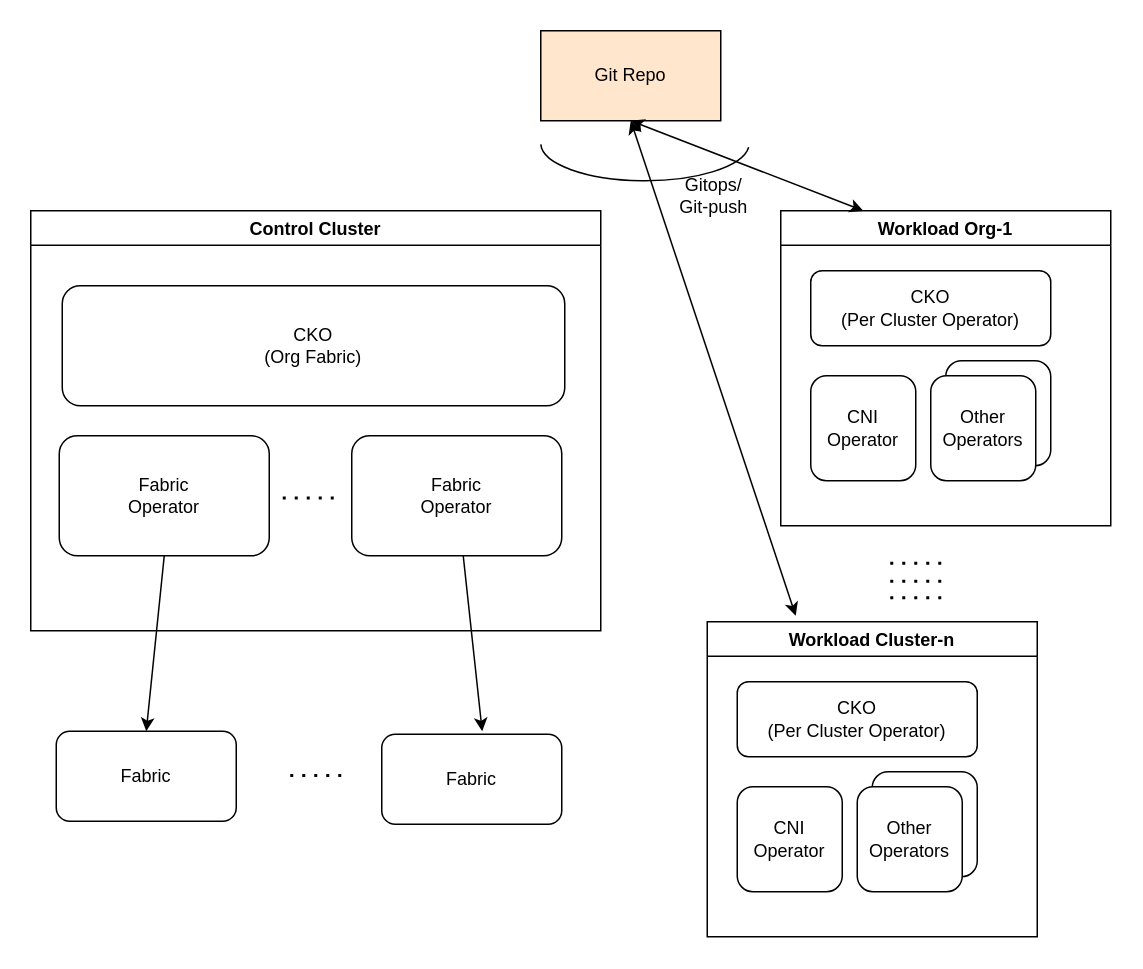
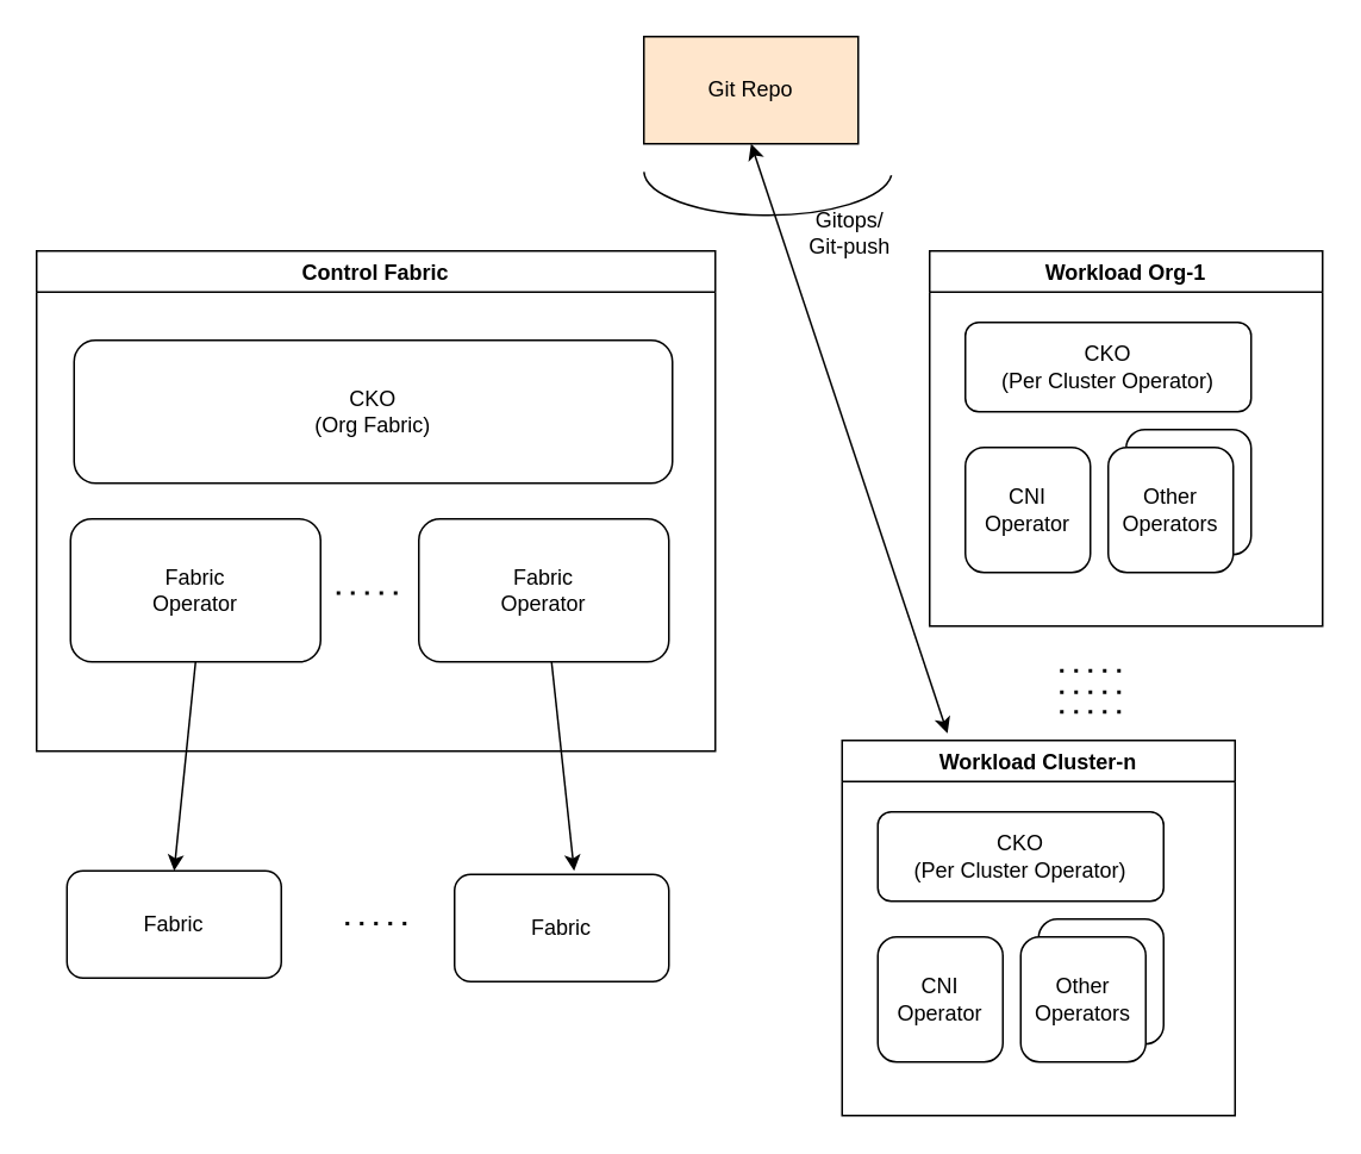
  <mxCell id="0" />
  <mxCell id="1" parent="0" />
- <mxCell id="2" value="Control Cluster" style="swimlane;" vertex="1" parent="1"><mxGeometry x="20" y="140" width="380" height="280" as="geometry"><mxRectangle x="70" y="240" width="130" height="30" as="alternateBounds" /></mxGeometry></mxCell>
+ <mxCell id="2" value="Control Fabric" style="swimlane;" vertex="1" parent="1"><mxGeometry x="20" y="140" width="380" height="280" as="geometry"><mxRectangle x="70" y="240" width="130" height="30" as="alternateBounds" /></mxGeometry></mxCell>
  <mxCell id="3" value="Fabric&lt;br&gt;Operator" style="rounded=1;whiteSpace=wrap;html=1;" vertex="1" parent="2"><mxGeometry x="19" y="150" width="140" height="80" as="geometry" /></mxCell>
  <mxCell id="4" value="CKO&lt;br&gt;(Org Fabric)" style="rounded=1;whiteSpace=wrap;html=1;" vertex="1" parent="2"><mxGeometry x="21" y="50" width="335" height="80" as="geometry" /></mxCell>
  <mxCell id="5" value="Fabric&lt;br&gt;Operator" style="rounded=1;whiteSpace=wrap;html=1;" vertex="1" parent="2"><mxGeometry x="214" y="150" width="140" height="80" as="geometry" /></mxCell>
  <mxCell id="6" value="" style="endArrow=none;dashed=1;html=1;dashPattern=1 3;strokeWidth=2;rounded=0;" edge="1" parent="2"><mxGeometry width="50" height="50" relative="1" as="geometry"><mxPoint x="168" y="191.5" as="sourcePoint" /><mxPoint x="208" y="191.5" as="targetPoint" /></mxGeometry></mxCell>
  <mxCell id="7" value="Fabric" style="rounded=1;whiteSpace=wrap;html=1;" vertex="1" parent="1"><mxGeometry x="254" y="489" width="120" height="60" as="geometry" /></mxCell>
  <mxCell id="8" value="Workload Org-1" style="swimlane;" vertex="1" parent="1"><mxGeometry x="520" y="140" width="220" height="210" as="geometry" /></mxCell>
  <mxCell id="9" value="CKO&lt;br&gt;(Per Cluster Operator)" style="rounded=1;whiteSpace=wrap;html=1;" vertex="1" parent="8"><mxGeometry x="20" y="40" width="160" height="50" as="geometry" /></mxCell>
  <mxCell id="10" value="CNI Operator" style="rounded=1;whiteSpace=wrap;html=1;" vertex="1" parent="8"><mxGeometry x="20" y="110" width="70" height="70" as="geometry" /></mxCell>
  <mxCell id="11" value="CNI Operator" style="rounded=1;whiteSpace=wrap;html=1;" vertex="1" parent="8"><mxGeometry x="110" y="100" width="70" height="70" as="geometry" /></mxCell>
  <mxCell id="12" value="Other Operators" style="rounded=1;whiteSpace=wrap;html=1;" vertex="1" parent="8"><mxGeometry x="100" y="110" width="70" height="70" as="geometry" /></mxCell>
  <mxCell id="13" value="Workload Cluster-n" style="swimlane;" vertex="1" parent="1"><mxGeometry x="471" y="414" width="220" height="210" as="geometry" /></mxCell>
  <mxCell id="14" value="CKO&lt;br&gt;(Per Cluster Operator)" style="rounded=1;whiteSpace=wrap;html=1;" vertex="1" parent="13"><mxGeometry x="20" y="40" width="160" height="50" as="geometry" /></mxCell>
  <mxCell id="15" value="CNI Operator" style="rounded=1;whiteSpace=wrap;html=1;" vertex="1" parent="13"><mxGeometry x="20" y="110" width="70" height="70" as="geometry" /></mxCell>
  <mxCell id="16" value="CNI Operator" style="rounded=1;whiteSpace=wrap;html=1;" vertex="1" parent="13"><mxGeometry x="110" y="100" width="70" height="70" as="geometry" /></mxCell>
  <mxCell id="17" value="Other Operators" style="rounded=1;whiteSpace=wrap;html=1;" vertex="1" parent="13"><mxGeometry x="100" y="110" width="70" height="70" as="geometry" /></mxCell>
  <mxCell id="18" value="" style="endArrow=none;dashed=1;html=1;dashPattern=1 3;strokeWidth=2;rounded=0;" edge="1" parent="1"><mxGeometry width="50" height="50" relative="1" as="geometry"><mxPoint x="593" y="375" as="sourcePoint" /><mxPoint x="633" y="375" as="targetPoint" /></mxGeometry></mxCell>
  <mxCell id="19" value="" style="endArrow=none;dashed=1;html=1;dashPattern=1 3;strokeWidth=2;rounded=0;" edge="1" parent="1"><mxGeometry width="50" height="50" relative="1" as="geometry"><mxPoint x="593" y="387" as="sourcePoint" /><mxPoint x="633" y="387" as="targetPoint" /></mxGeometry></mxCell>
  <mxCell id="20" value="" style="endArrow=none;dashed=1;html=1;dashPattern=1 3;strokeWidth=2;rounded=0;" edge="1" parent="1"><mxGeometry width="50" height="50" relative="1" as="geometry"><mxPoint x="593" y="398" as="sourcePoint" /><mxPoint x="633" y="398" as="targetPoint" /></mxGeometry></mxCell>
  <mxCell id="21" value="Fabric" style="rounded=1;whiteSpace=wrap;html=1;" vertex="1" parent="1"><mxGeometry x="37" y="487" width="120" height="60" as="geometry" /></mxCell>
  <mxCell id="22" value="" style="endArrow=classic;html=1;rounded=0;entryX=0.558;entryY=-0.033;entryDx=0;entryDy=0;entryPerimeter=0;" edge="1" parent="1" source="5" target="7"><mxGeometry width="50" height="50" relative="1" as="geometry"><mxPoint x="370" y="370" as="sourcePoint" /><mxPoint x="420" y="320" as="targetPoint" /></mxGeometry></mxCell>
  <mxCell id="23" value="" style="endArrow=classic;html=1;rounded=0;entryX=0.5;entryY=0;entryDx=0;entryDy=0;exitX=0.5;exitY=1;exitDx=0;exitDy=0;" edge="1" parent="1" source="3" target="21"><mxGeometry width="50" height="50" relative="1" as="geometry"><mxPoint x="286.94" y="391.04" as="sourcePoint" /><mxPoint x="351.96" y="518.02" as="targetPoint" /></mxGeometry></mxCell>
  <mxCell id="24" value="" style="endArrow=none;dashed=1;html=1;dashPattern=1 3;strokeWidth=2;rounded=0;" edge="1" parent="1"><mxGeometry width="50" height="50" relative="1" as="geometry"><mxPoint x="193" y="516.5" as="sourcePoint" /><mxPoint x="233" y="516.5" as="targetPoint" /></mxGeometry></mxCell>
  <mxCell id="25" value="Git Repo" style="rounded=0;whiteSpace=wrap;html=1;fillColor=#ffe6cc;" vertex="1" parent="1"><mxGeometry x="360" y="20" width="120" height="60" as="geometry" /></mxCell>
- <mxCell id="26" value="" style="endArrow=classic;startArrow=classic;html=1;rounded=0;entryX=0.5;entryY=1;entryDx=0;entryDy=0;exitX=0.25;exitY=0;exitDx=0;exitDy=0;" edge="1" parent="1" source="8" target="25"><mxGeometry width="50" height="50" relative="1" as="geometry"><mxPoint x="274.9" y="200" as="sourcePoint" /><mxPoint x="430" y="90" as="targetPoint" /></mxGeometry></mxCell>
  <mxCell id="27" value="" style="endArrow=classic;startArrow=classic;html=1;rounded=0;" edge="1" parent="1"><mxGeometry width="50" height="50" relative="1" as="geometry"><mxPoint x="530" y="410" as="sourcePoint" /><mxPoint x="420" y="80" as="targetPoint" /></mxGeometry></mxCell>
  <mxCell id="28" value="" style="verticalLabelPosition=bottom;verticalAlign=top;html=1;shape=mxgraph.basic.arc;startAngle=0.267;endAngle=0.745;rotation=0;" vertex="1" parent="1"><mxGeometry x="360" y="70" width="139" height="50" as="geometry" /></mxCell>
  <mxCell id="29" value="Gitops/&lt;br&gt;Git-push" style="text;html=1;align=center;verticalAlign=middle;resizable=0;points=[];autosize=1;strokeColor=none;fillColor=none;" vertex="1" parent="1"><mxGeometry x="440" y="110" width="70" height="40" as="geometry" /></mxCell>
